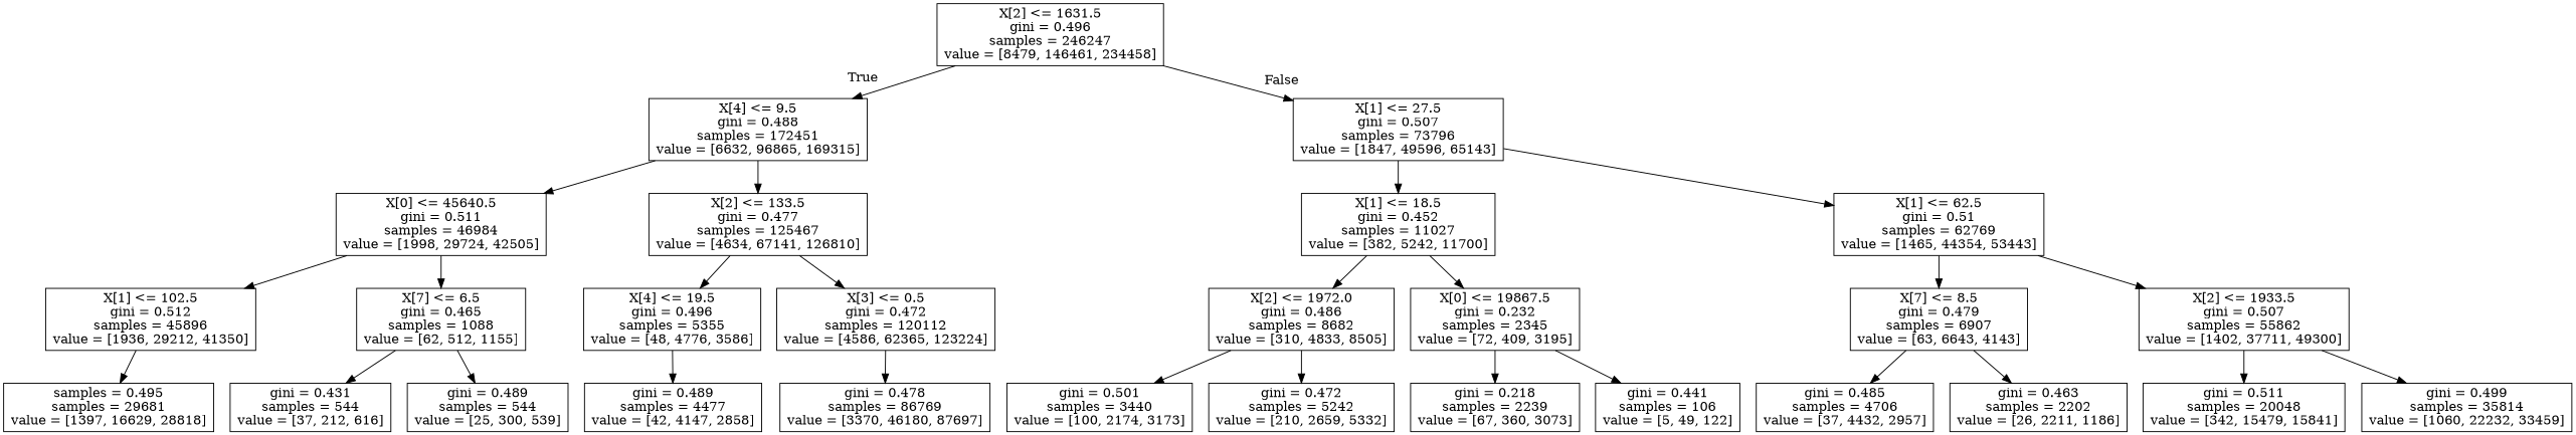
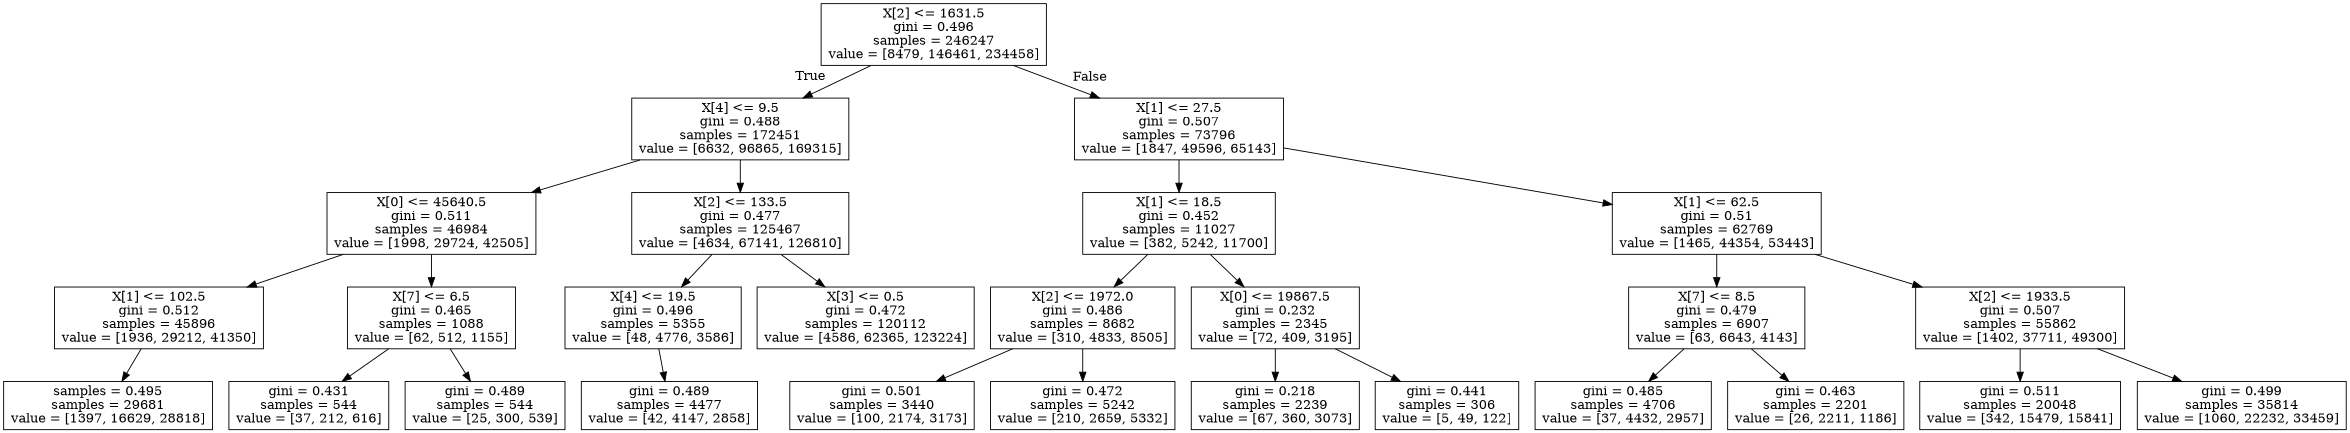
  digraph {
    node [shape=box]
    n1 [label="X[2] <= 1631.5\ngini = 0.496\nsamples = 246247\nvalue = [8479, 146461, 234458]"]
    n2 [label="X[4] <= 9.5\ngini = 0.488\nsamples = 172451\nvalue = [6632, 96865, 169315]"]
    n3 [label="X[1] <= 27.5\ngini = 0.507\nsamples = 73796\nvalue = [1847, 49596, 65143]"]
    n4 [label="X[0] <= 45640.5\ngini = 0.511\nsamples = 46984\nvalue = [1998, 29724, 42505]"]
    n5 [label="X[2] <= 133.5\ngini = 0.477\nsamples = 125467\nvalue = [4634, 67141, 126810]"]
    n6 [label="X[1] <= 18.5\ngini = 0.452\nsamples = 11027\nvalue = [382, 5242, 11700]"]
    n7 [label="X[1] <= 62.5\ngini = 0.51\nsamples = 62769\nvalue = [1465, 44354, 53443]"]
    n8 [label="X[1] <= 102.5\ngini = 0.512\nsamples = 45896\nvalue = [1936, 29212, 41350]"]
    n9 [label="X[7] <= 6.5\ngini = 0.465\nsamples = 1088\nvalue = [62, 512, 1155]"]
    n10 [label="X[4] <= 19.5\ngini = 0.496\nsamples = 5355\nvalue = [48, 4776, 3586]"]
    n11 [label="X[3] <= 0.5\ngini = 0.472\nsamples = 120112\nvalue = [4586, 62365, 123224]"]
    n12 [label="samples = 0.495\nsamples = 29681\nvalue = [1397, 16629, 28818]"]
    n13 [label="gini = 0.431\nsamples = 544\nvalue = [37, 212, 616]"]
    n14 [label="gini = 0.489\nsamples = 544\nvalue = [25, 300, 539]"]
    n15 [label="gini = 0.489\nsamples = 4477\nvalue = [42, 4147, 2858]"]
-   n16 [label="gini = 0.478\nsamples = 86769\nvalue = [3370, 46180, 87697]"]
    n17 [label="X[2] <= 1972.0\ngini = 0.486\nsamples = 8682\nvalue = [310, 4833, 8505]"]
    n18 [label="X[0] <= 19867.5\ngini = 0.232\nsamples = 2345\nvalue = [72, 409, 3195]"]
    n19 [label="X[7] <= 8.5\ngini = 0.479\nsamples = 6907\nvalue = [63, 6643, 4143]"]
    n20 [label="X[2] <= 1933.5\ngini = 0.507\nsamples = 55862\nvalue = [1402, 37711, 49300]"]
    n21 [label="gini = 0.501\nsamples = 3440\nvalue = [100, 2174, 3173]"]
    n22 [label="gini = 0.472\nsamples = 5242\nvalue = [210, 2659, 5332]"]
    n23 [label="gini = 0.218\nsamples = 2239\nvalue = [67, 360, 3073]"]
-   n24 [label="gini = 0.441\nsamples = 106\nvalue = [5, 49, 122]"]
+   n24 [label="gini = 0.441\nsamples = 306\nvalue = [5, 49, 122]"]
    n25 [label="gini = 0.485\nsamples = 4706\nvalue = [37, 4432, 2957]"]
-   n26 [label="gini = 0.463\nsamples = 2202\nvalue = [26, 2211, 1186]"]
+   n26 [label="gini = 0.463\nsamples = 2201\nvalue = [26, 2211, 1186]"]
    n27 [label="gini = 0.511\nsamples = 20048\nvalue = [342, 15479, 15841]"]
    n28 [label="gini = 0.499\nsamples = 35814\nvalue = [1060, 22232, 33459]"]
    n1 -> n2 [headlabel=True labelangle=45 labeldistance=2.5]
    n1 -> n3 [headlabel=False labelangle=-45 labeldistance=2.5]
    n2 -> n4
    n2 -> n5
    n3 -> n6
    n3 -> n7
    n4 -> n8
    n4 -> n9
    n5 -> n10
    n5 -> n11
    n6 -> n17
    n6 -> n18
    n7 -> n19
    n7 -> n20
    n8 -> n12
    n9 -> n13
    n9 -> n14
    n10 -> n15
-   n11 -> n16
    n17 -> n21
    n17 -> n22
    n18 -> n23
    n18 -> n24
    n19 -> n25
    n19 -> n26
    n20 -> n27
    n20 -> n28
  }
